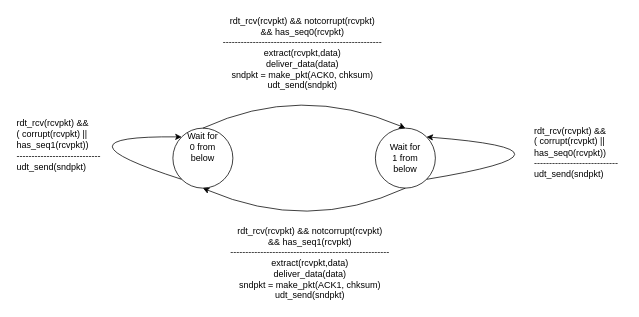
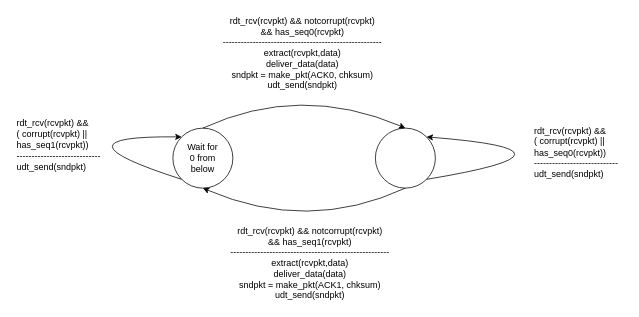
  <mxCell id="0" />
  <mxCell id="1" parent="0" />
  <mxCell id="2" value="" style="ellipse;whiteSpace=wrap;html=1;aspect=fixed;" vertex="1" parent="1"><mxGeometry x="230" y="170" width="80" height="80" as="geometry" /></mxCell>
- <mxCell id="3" value="Wait for &lt;br/&gt;0 from &lt;br/&gt;below" style="text;html=1;strokeColor=none;fillColor=none;align=center;verticalAlign=middle;whiteSpace=wrap;rounded=0;" vertex="1" parent="1"><mxGeometry x="240" y="180" width="60" height="30" as="geometry" /></mxCell>
+ <mxCell id="3" value="Wait for &lt;br/&gt;0 from &lt;br/&gt;below" style="text;html=1;strokeColor=none;fillColor=none;align=center;verticalAlign=middle;whiteSpace=wrap;rounded=0;" vertex="1" parent="1"><mxGeometry x="240" y="195" width="60" height="30" as="geometry" /></mxCell>
  <mxCell id="4" value="" style="ellipse;whiteSpace=wrap;html=1;aspect=fixed;" vertex="1" parent="1"><mxGeometry x="500" y="170" width="80" height="80" as="geometry" /></mxCell>
- <mxCell id="5" value="Wait for &lt;br&gt;1 from &lt;br&gt;below" style="text;html=1;strokeColor=none;fillColor=none;align=center;verticalAlign=middle;whiteSpace=wrap;rounded=0;" vertex="1" parent="1"><mxGeometry x="510" y="195" width="60" height="30" as="geometry" /></mxCell>
  <mxCell id="6" value="" style="curved=1;endArrow=classic;html=1;rounded=0;exitX=0.5;exitY=0;exitDx=0;exitDy=0;entryX=0.5;entryY=0;entryDx=0;entryDy=0;" edge="1" parent="1" source="2" target="4"><mxGeometry width="50" height="50" relative="1" as="geometry"><mxPoint x="410" y="320" as="sourcePoint" /><mxPoint x="460" y="270" as="targetPoint" /><Array as="points"><mxPoint x="400" y="110" /></Array></mxGeometry></mxCell>
  <mxCell id="7" value="" style="curved=1;endArrow=classic;html=1;rounded=0;exitX=0.5;exitY=1;exitDx=0;exitDy=0;entryX=0.5;entryY=1;entryDx=0;entryDy=0;" edge="1" parent="1" source="4" target="2"><mxGeometry width="50" height="50" relative="1" as="geometry"><mxPoint x="280" y="180" as="sourcePoint" /><mxPoint x="550" y="180" as="targetPoint" /><Array as="points"><mxPoint x="410" y="310" /></Array></mxGeometry></mxCell>
  <mxCell id="8" value=" rdt_rcv(rcvpkt) &amp;amp;&amp;amp; notcorrupt(rcvpkt) &lt;br&gt;&amp;amp;&amp;amp; has_seq1(rcvpkt) &lt;br&gt;-----------------------------------------------------&lt;br&gt;extract(rcvpkt,data)&lt;br&gt; deliver_data(data)&lt;br&gt; sndpkt = make_pkt(ACK1, chksum)&lt;br&gt; udt_send(sndpkt)" style="text;html=1;strokeColor=none;fillColor=none;align=center;verticalAlign=middle;whiteSpace=wrap;rounded=0;" vertex="1" parent="1"><mxGeometry x="280" y="300" width="266" height="100" as="geometry" /></mxCell>
  <mxCell id="9" value=" rdt_rcv(rcvpkt) &amp;amp;&amp;amp; notcorrupt(rcvpkt) &lt;br&gt;&amp;amp;&amp;amp; has_seq0(rcvpkt) &lt;br&gt;-----------------------------------------------------&lt;br&gt;extract(rcvpkt,data)&lt;br&gt; deliver_data(data)&lt;br&gt; sndpkt = make_pkt(ACK0, chksum)&lt;br&gt; udt_send(sndpkt)" style="text;html=1;strokeColor=none;fillColor=none;align=center;verticalAlign=middle;whiteSpace=wrap;rounded=0;" vertex="1" parent="1"><mxGeometry x="270" y="20" width="266" height="100" as="geometry" /></mxCell>
  <mxCell id="10" value="" style="curved=1;endArrow=classic;html=1;rounded=0;exitX=0;exitY=1;exitDx=0;exitDy=0;entryX=0;entryY=0;entryDx=0;entryDy=0;" edge="1" parent="1" source="2" target="2"><mxGeometry width="50" height="50" relative="1" as="geometry"><mxPoint x="280" y="180" as="sourcePoint" /><mxPoint x="550" y="180" as="targetPoint" /><Array as="points"><mxPoint x="60" y="180" /></Array></mxGeometry></mxCell>
  <mxCell id="11" value="" style="curved=1;endArrow=classic;html=1;rounded=0;entryX=1;entryY=0;entryDx=0;entryDy=0;exitX=1;exitY=1;exitDx=0;exitDy=0;" edge="1" parent="1" source="4" target="4"><mxGeometry width="50" height="50" relative="1" as="geometry"><mxPoint x="570" y="240" as="sourcePoint" /><mxPoint x="570" y="183" as="targetPoint" /><Array as="points"><mxPoint x="800" y="200" /></Array></mxGeometry></mxCell>
  <mxCell id="12" value="rdt_rcv(rcvpkt) &amp;amp;&amp;amp;  &lt;br&gt;( corrupt(rcvpkt) ||&lt;br&gt; has_seq1(rcvpkt))&lt;br&gt;----------------------------&lt;br&gt; udt_send(sndpkt)" style="text;whiteSpace=wrap;html=1;" vertex="1" parent="1"><mxGeometry y="150" width="120" height="100" as="geometry" x="20" /></mxCell>
  <mxCell id="13" value="rdt_rcv(rcvpkt) &amp;amp;&amp;amp;  &lt;br&gt;( corrupt(rcvpkt) ||&lt;br&gt; has_seq0(rcvpkt))&lt;br&gt;----------------------------&lt;br&gt; udt_send(sndpkt)" style="text;whiteSpace=wrap;html=1;" vertex="1" parent="1"><mxGeometry x="710" y="160" width="120" height="100" as="geometry" /></mxCell>
